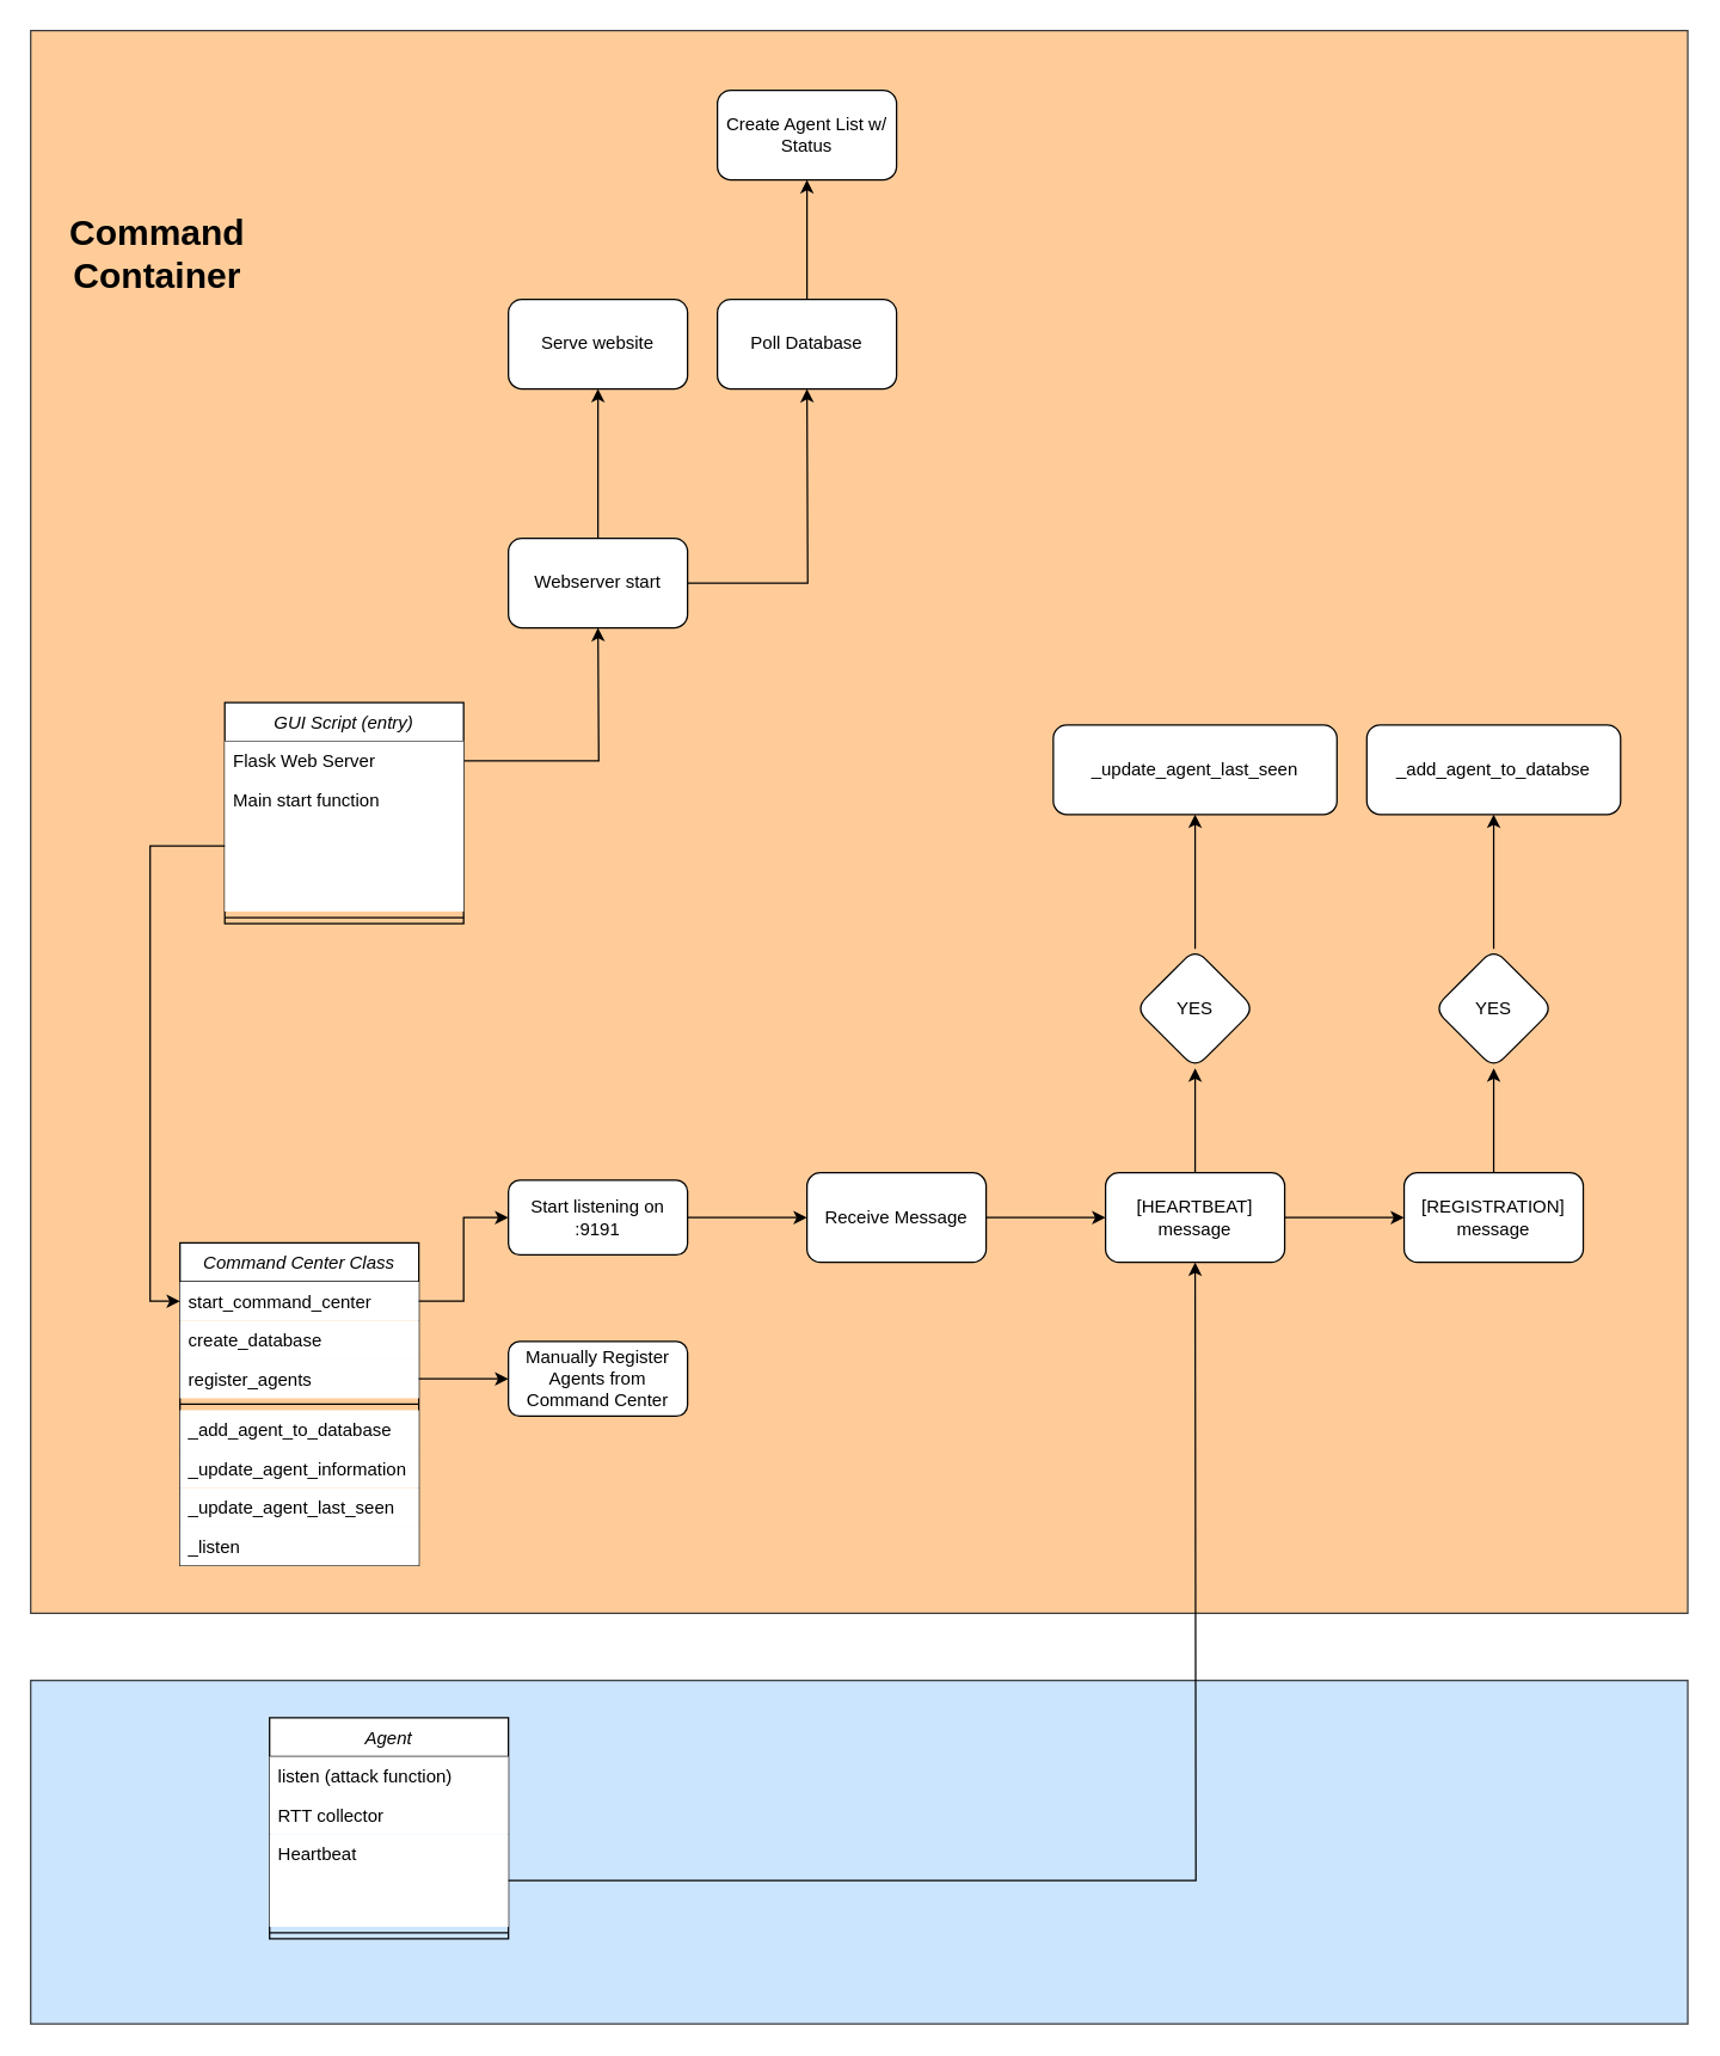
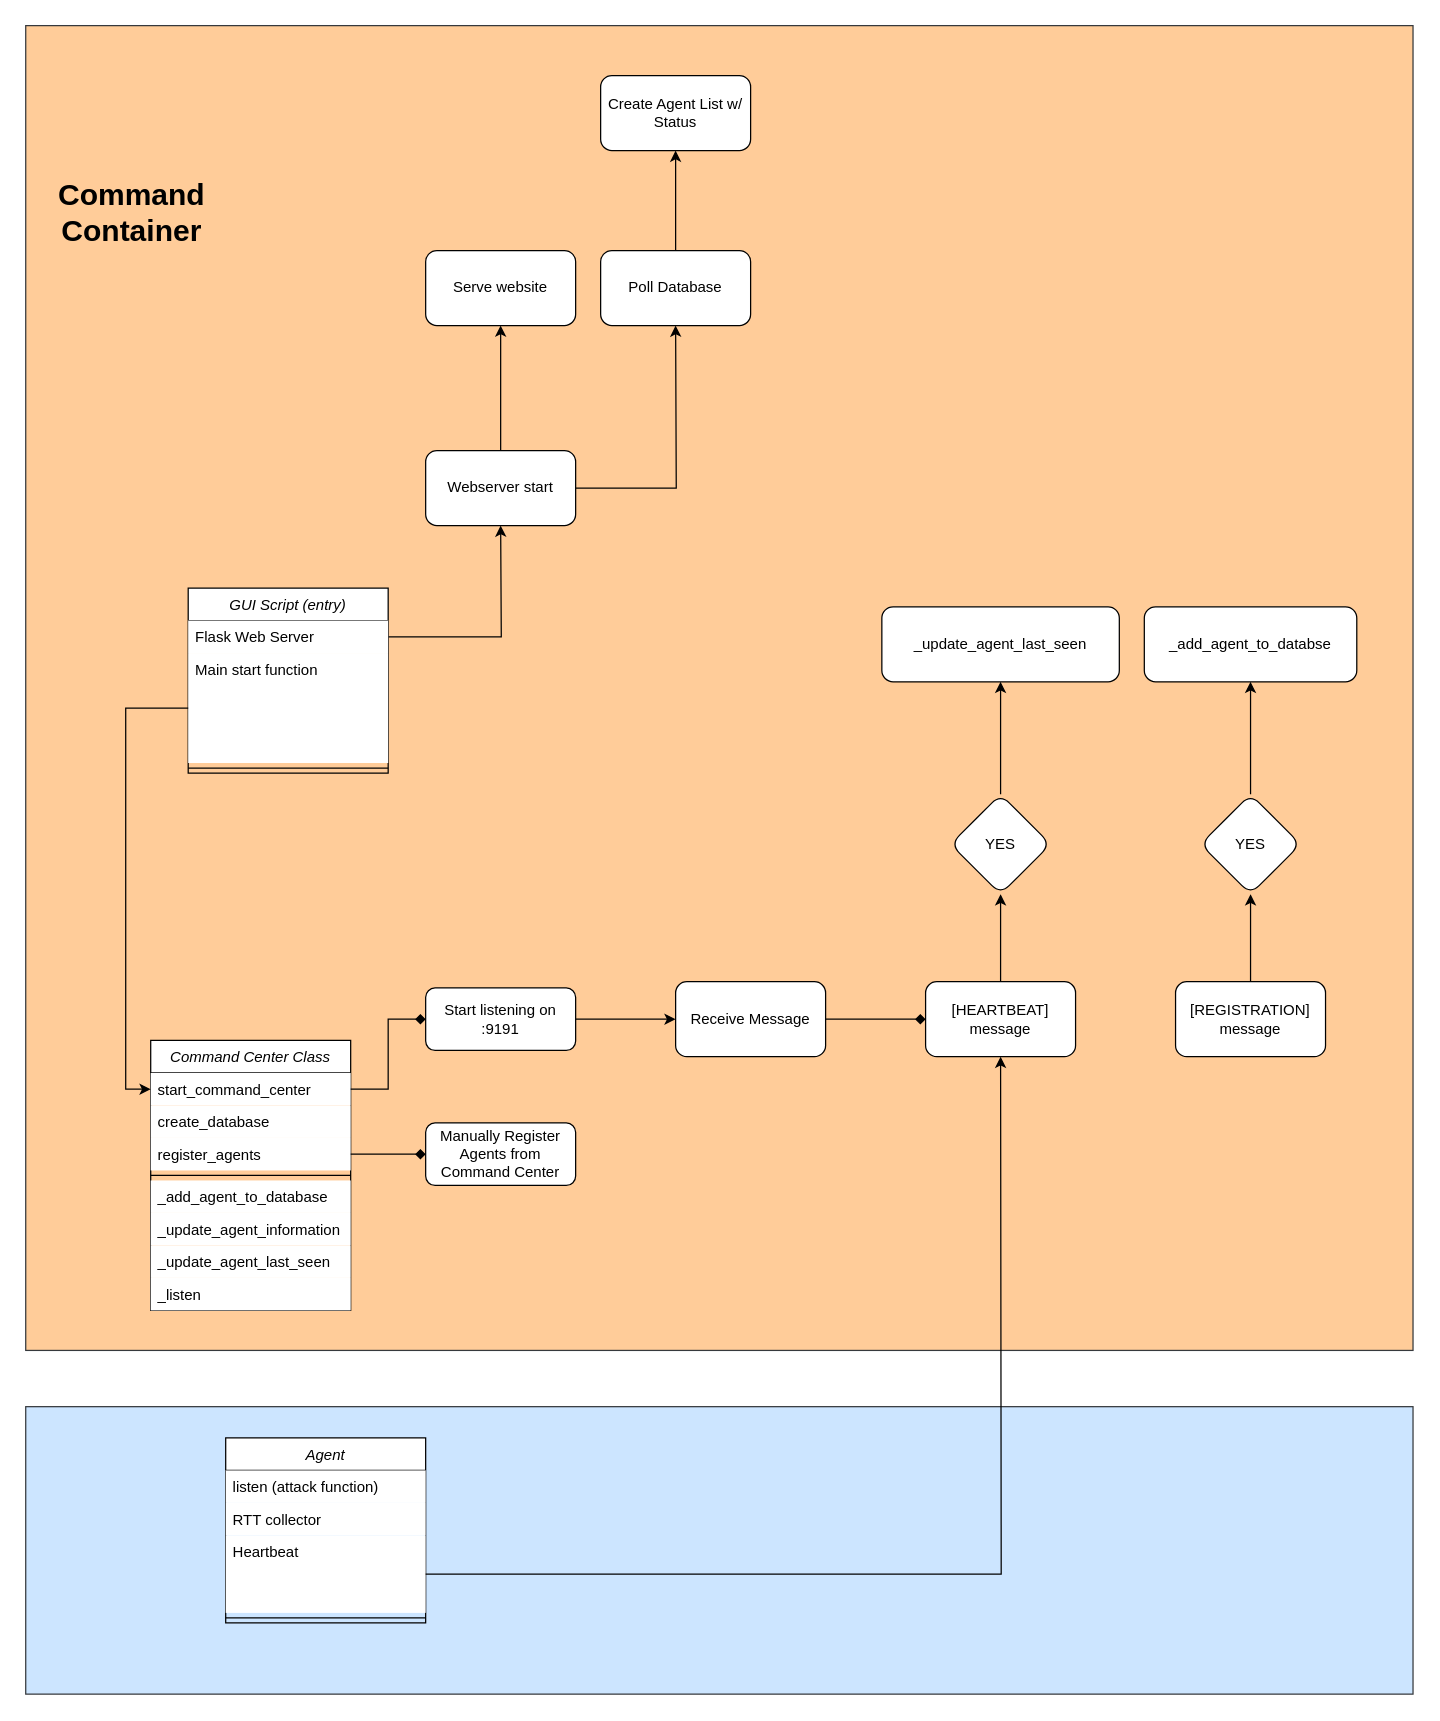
  <mxCell id="0" />
  <mxCell id="1" parent="0" />
  <mxCell id="2" value="" style="rounded=0;whiteSpace=wrap;html=1;fillColor=#cce5ff;strokeColor=#36393d;" vertex="1" parent="1"><mxGeometry x="20" y="1125" width="1110" height="230" as="geometry" /></mxCell>
  <mxCell id="3" value="" style="rounded=0;whiteSpace=wrap;html=1;fillColor=#ffcc99;strokeColor=#36393d;" vertex="1" parent="1"><mxGeometry x="20" y="20" width="1110" height="1060" as="geometry" /></mxCell>
  <mxCell id="4" value="Command Center Class&#10;" style="swimlane;fontStyle=2;align=center;verticalAlign=top;childLayout=stackLayout;horizontal=1;startSize=26;horizontalStack=0;resizeParent=1;resizeLast=0;collapsible=1;marginBottom=0;rounded=0;shadow=0;strokeWidth=1;" parent="1" vertex="1"><mxGeometry x="120" y="832" width="160" height="216" as="geometry"><mxRectangle x="230" y="140" width="160" height="26" as="alternateBounds" /></mxGeometry></mxCell>
  <mxCell id="5" value="start_command_center" style="text;align=left;verticalAlign=top;spacingLeft=4;spacingRight=4;overflow=hidden;rotatable=0;points=[[0,0.5],[1,0.5]];portConstraint=eastwest;rounded=0;shadow=0;html=0;fillColor=default;" parent="4" vertex="1"><mxGeometry y="26" width="160" height="26" as="geometry" /></mxCell>
  <mxCell id="6" value="create_database" style="text;align=left;verticalAlign=top;spacingLeft=4;spacingRight=4;overflow=hidden;rotatable=0;points=[[0,0.5],[1,0.5]];portConstraint=eastwest;fillColor=default;" parent="4" vertex="1"><mxGeometry y="52" width="160" height="26" as="geometry" /></mxCell>
  <mxCell id="7" value="register_agents" style="text;align=left;verticalAlign=top;spacingLeft=4;spacingRight=4;overflow=hidden;rotatable=0;points=[[0,0.5],[1,0.5]];portConstraint=eastwest;rounded=0;shadow=0;html=0;fillColor=default;" parent="4" vertex="1"><mxGeometry y="78" width="160" height="26" as="geometry" /></mxCell>
  <mxCell id="8" value="" style="line;html=1;strokeWidth=1;align=left;verticalAlign=middle;spacingTop=-1;spacingLeft=3;spacingRight=3;rotatable=0;labelPosition=right;points=[];portConstraint=eastwest;" parent="4" vertex="1"><mxGeometry y="104" width="160" height="8" as="geometry" /></mxCell>
  <mxCell id="9" value="_add_agent_to_database" style="text;align=left;verticalAlign=top;spacingLeft=4;spacingRight=4;overflow=hidden;rotatable=0;points=[[0,0.5],[1,0.5]];portConstraint=eastwest;rounded=0;shadow=0;html=0;fillColor=default;" parent="4" vertex="1"><mxGeometry y="112" width="160" height="26" as="geometry" /></mxCell>
  <mxCell id="10" value="_update_agent_information" style="text;align=left;verticalAlign=top;spacingLeft=4;spacingRight=4;overflow=hidden;rotatable=0;points=[[0,0.5],[1,0.5]];portConstraint=eastwest;fillColor=default;" parent="4" vertex="1"><mxGeometry y="138" width="160" height="26" as="geometry" /></mxCell>
  <mxCell id="11" value="_update_agent_last_seen" style="text;align=left;verticalAlign=top;spacingLeft=4;spacingRight=4;overflow=hidden;rotatable=0;points=[[0,0.5],[1,0.5]];portConstraint=eastwest;fillColor=default;" parent="4" vertex="1"><mxGeometry y="164" width="160" height="26" as="geometry" /></mxCell>
  <mxCell id="12" value="_listen" style="text;align=left;verticalAlign=top;spacingLeft=4;spacingRight=4;overflow=hidden;rotatable=0;points=[[0,0.5],[1,0.5]];portConstraint=eastwest;fillColor=default;" parent="4" vertex="1"><mxGeometry y="190" width="160" height="26" as="geometry" /></mxCell>
  <mxCell id="13" value="Agent&#10;" style="swimlane;fontStyle=2;align=center;verticalAlign=top;childLayout=stackLayout;horizontal=1;startSize=26;horizontalStack=0;resizeParent=1;resizeLast=0;collapsible=1;marginBottom=0;rounded=0;shadow=0;strokeWidth=1;" parent="1" vertex="1"><mxGeometry x="180" y="1150" width="160" height="148" as="geometry"><mxRectangle x="230" y="140" width="160" height="26" as="alternateBounds" /></mxGeometry></mxCell>
  <mxCell id="14" value="listen (attack function)" style="text;align=left;verticalAlign=top;spacingLeft=4;spacingRight=4;overflow=hidden;rotatable=0;points=[[0,0.5],[1,0.5]];portConstraint=eastwest;fillColor=default;" parent="13" vertex="1"><mxGeometry y="26" width="160" height="26" as="geometry" /></mxCell>
  <mxCell id="15" value="RTT collector&#10;" style="text;align=left;verticalAlign=top;spacingLeft=4;spacingRight=4;overflow=hidden;rotatable=0;points=[[0,0.5],[1,0.5]];portConstraint=eastwest;rounded=0;shadow=0;html=0;fillColor=default;" parent="13" vertex="1"><mxGeometry y="52" width="160" height="26" as="geometry" /></mxCell>
  <mxCell id="16" value="Heartbeat" style="text;align=left;verticalAlign=top;spacingLeft=4;spacingRight=4;overflow=hidden;rotatable=0;points=[[0,0.5],[1,0.5]];portConstraint=eastwest;rounded=0;shadow=0;html=0;fillColor=default;" vertex="1" parent="13"><mxGeometry y="78" width="160" height="62" as="geometry" /></mxCell>
  <mxCell id="17" value="" style="line;html=1;strokeWidth=1;align=left;verticalAlign=middle;spacingTop=-1;spacingLeft=3;spacingRight=3;rotatable=0;labelPosition=right;points=[];portConstraint=eastwest;" parent="13" vertex="1"><mxGeometry y="140" width="160" height="8" as="geometry" /></mxCell>
  <mxCell id="18" value="GUI Script (entry)" style="swimlane;fontStyle=2;align=center;verticalAlign=top;childLayout=stackLayout;horizontal=1;startSize=26;horizontalStack=0;resizeParent=1;resizeLast=0;collapsible=1;marginBottom=0;rounded=0;shadow=0;strokeWidth=1;" parent="1" vertex="1"><mxGeometry x="150" y="470" width="160" height="148" as="geometry"><mxRectangle x="230" y="140" width="160" height="26" as="alternateBounds" /></mxGeometry></mxCell>
  <mxCell id="19" style="edgeStyle=orthogonalEdgeStyle;rounded=0;orthogonalLoop=1;jettySize=auto;html=1;" edge="1" parent="18" source="20"><mxGeometry relative="1" as="geometry"><mxPoint x="250" y="-50.0" as="targetPoint" /></mxGeometry></mxCell>
  <mxCell id="20" value="Flask Web Server" style="text;align=left;verticalAlign=top;spacingLeft=4;spacingRight=4;overflow=hidden;rotatable=0;points=[[0,0.5],[1,0.5]];portConstraint=eastwest;fillColor=default;" parent="18" vertex="1"><mxGeometry y="26" width="160" height="26" as="geometry" /></mxCell>
  <mxCell id="21" value="Main start function" style="text;align=left;verticalAlign=top;spacingLeft=4;spacingRight=4;overflow=hidden;rotatable=0;points=[[0,0.5],[1,0.5]];portConstraint=eastwest;rounded=0;shadow=0;html=0;glass=0;fillColor=default;" parent="18" vertex="1"><mxGeometry y="52" width="160" height="88" as="geometry" /></mxCell>
  <mxCell id="22" value="" style="line;html=1;strokeWidth=1;align=left;verticalAlign=middle;spacingTop=-1;spacingLeft=3;spacingRight=3;rotatable=0;labelPosition=right;points=[];portConstraint=eastwest;fillColor=default;" parent="18" vertex="1"><mxGeometry y="140" width="160" height="8" as="geometry" /></mxCell>
- <mxCell id="23" style="edgeStyle=orthogonalEdgeStyle;rounded=0;orthogonalLoop=1;jettySize=auto;html=1;entryX=0;entryY=0.5;entryDx=0;entryDy=0;" parent="1" source="5" target="25" edge="1"><mxGeometry relative="1" as="geometry"><mxPoint x="330" y="871" as="targetPoint" /></mxGeometry></mxCell>
+ <mxCell id="23" style="edgeStyle=orthogonalEdgeStyle;rounded=0;orthogonalLoop=1;jettySize=auto;html=1;entryX=0;entryY=0.5;entryDx=0;entryDy=0;endArrow=diamond;" parent="1" source="5" target="25" edge="1"><mxGeometry relative="1" as="geometry"><mxPoint x="330" y="871" as="targetPoint" /></mxGeometry></mxCell>
  <mxCell id="24" value="" style="edgeStyle=orthogonalEdgeStyle;rounded=0;orthogonalLoop=1;jettySize=auto;html=1;" parent="1" source="25" target="27" edge="1"><mxGeometry relative="1" as="geometry" /></mxCell>
  <mxCell id="25" value="Start listening on :9191" style="rounded=1;whiteSpace=wrap;html=1;" parent="1" vertex="1"><mxGeometry x="340" y="790" width="120" height="50" as="geometry" /></mxCell>
- <mxCell id="26" value="" style="edgeStyle=orthogonalEdgeStyle;rounded=0;orthogonalLoop=1;jettySize=auto;html=1;" parent="1" source="27" target="30" edge="1"><mxGeometry relative="1" as="geometry" /></mxCell>
+ <mxCell id="26" value="" style="edgeStyle=orthogonalEdgeStyle;rounded=0;orthogonalLoop=1;jettySize=auto;html=1;endArrow=diamond;" parent="1" source="27" target="30" edge="1"><mxGeometry relative="1" as="geometry" /></mxCell>
  <mxCell id="27" value="Receive Message" style="whiteSpace=wrap;html=1;rounded=1;" parent="1" vertex="1"><mxGeometry x="540" y="785" width="120" height="60" as="geometry" /></mxCell>
- <mxCell id="28" value="" style="edgeStyle=orthogonalEdgeStyle;rounded=0;orthogonalLoop=1;jettySize=auto;html=1;" parent="1" source="30" target="32" edge="1"><mxGeometry relative="1" as="geometry" /></mxCell>
  <mxCell id="29" value="" style="edgeStyle=orthogonalEdgeStyle;rounded=0;orthogonalLoop=1;jettySize=auto;html=1;" parent="1" source="30" target="34" edge="1"><mxGeometry relative="1" as="geometry" /></mxCell>
  <mxCell id="30" value="[HEARTBEAT] message" style="whiteSpace=wrap;html=1;rounded=1;" parent="1" vertex="1"><mxGeometry x="740" y="785" width="120" height="60" as="geometry" /></mxCell>
  <mxCell id="31" value="" style="edgeStyle=orthogonalEdgeStyle;rounded=0;orthogonalLoop=1;jettySize=auto;html=1;" parent="1" source="32" target="37" edge="1"><mxGeometry relative="1" as="geometry" /></mxCell>
  <mxCell id="32" value="[REGISTRATION] message" style="whiteSpace=wrap;html=1;rounded=1;" parent="1" vertex="1"><mxGeometry x="940" y="785" width="120" height="60" as="geometry" /></mxCell>
  <mxCell id="33" value="" style="edgeStyle=orthogonalEdgeStyle;rounded=0;orthogonalLoop=1;jettySize=auto;html=1;" parent="1" source="34" target="35" edge="1"><mxGeometry relative="1" as="geometry" /></mxCell>
  <mxCell id="34" value="YES" style="rhombus;whiteSpace=wrap;html=1;rounded=1;" parent="1" vertex="1"><mxGeometry x="760" y="635" width="80" height="80" as="geometry" /></mxCell>
  <mxCell id="35" value="_update_agent_last_seen" style="whiteSpace=wrap;html=1;rounded=1;" parent="1" vertex="1"><mxGeometry x="705" y="485" width="190" height="60" as="geometry" /></mxCell>
  <mxCell id="36" value="" style="edgeStyle=orthogonalEdgeStyle;rounded=0;orthogonalLoop=1;jettySize=auto;html=1;" parent="1" source="37" target="38" edge="1"><mxGeometry relative="1" as="geometry" /></mxCell>
  <mxCell id="37" value="YES" style="rhombus;whiteSpace=wrap;html=1;rounded=1;" parent="1" vertex="1"><mxGeometry x="960" y="635" width="80" height="80" as="geometry" /></mxCell>
  <mxCell id="38" value="_add_agent_to_databse" style="whiteSpace=wrap;html=1;rounded=1;" parent="1" vertex="1"><mxGeometry x="915" y="485" width="170" height="60" as="geometry" /></mxCell>
  <mxCell id="39" value="Manually Register Agents from Command Center" style="rounded=1;whiteSpace=wrap;html=1;" parent="1" vertex="1"><mxGeometry x="340" y="898" width="120" height="50" as="geometry" /></mxCell>
- <mxCell id="40" style="edgeStyle=orthogonalEdgeStyle;rounded=0;orthogonalLoop=1;jettySize=auto;html=1;" parent="1" source="7" target="39" edge="1"><mxGeometry relative="1" as="geometry" /></mxCell>
+ <mxCell id="40" style="edgeStyle=orthogonalEdgeStyle;rounded=0;orthogonalLoop=1;jettySize=auto;html=1;endArrow=diamond;" parent="1" source="7" target="39" edge="1"><mxGeometry relative="1" as="geometry" /></mxCell>
  <mxCell id="41" style="edgeStyle=orthogonalEdgeStyle;rounded=0;orthogonalLoop=1;jettySize=auto;html=1;entryX=0.5;entryY=1;entryDx=0;entryDy=0;exitX=1;exitY=0.5;exitDx=0;exitDy=0;" edge="1" parent="1" source="16"><mxGeometry relative="1" as="geometry"><mxPoint x="800" y="845" as="targetPoint" /><mxPoint x="480" y="1231" as="sourcePoint" /></mxGeometry></mxCell>
  <mxCell id="42" style="edgeStyle=orthogonalEdgeStyle;rounded=0;orthogonalLoop=1;jettySize=auto;html=1;entryX=0;entryY=0.5;entryDx=0;entryDy=0;" edge="1" parent="1" source="21" target="5"><mxGeometry relative="1" as="geometry" /></mxCell>
  <mxCell id="43" style="edgeStyle=orthogonalEdgeStyle;rounded=0;orthogonalLoop=1;jettySize=auto;html=1;" edge="1" parent="1" source="45"><mxGeometry relative="1" as="geometry"><mxPoint x="400" y="260" as="targetPoint" /></mxGeometry></mxCell>
  <mxCell id="44" style="edgeStyle=orthogonalEdgeStyle;rounded=0;orthogonalLoop=1;jettySize=auto;html=1;" edge="1" parent="1" source="45"><mxGeometry relative="1" as="geometry"><mxPoint x="540" y="260" as="targetPoint" /></mxGeometry></mxCell>
  <mxCell id="45" value="Webserver start" style="whiteSpace=wrap;html=1;rounded=1;" vertex="1" parent="1"><mxGeometry x="340" y="360" width="120" height="60" as="geometry" /></mxCell>
  <mxCell id="46" value="Serve website" style="whiteSpace=wrap;html=1;rounded=1;" vertex="1" parent="1"><mxGeometry x="340" y="200" width="120" height="60" as="geometry" /></mxCell>
  <mxCell id="47" style="edgeStyle=orthogonalEdgeStyle;rounded=0;orthogonalLoop=1;jettySize=auto;html=1;" edge="1" parent="1" source="48"><mxGeometry relative="1" as="geometry"><mxPoint x="540" y="120" as="targetPoint" /></mxGeometry></mxCell>
  <mxCell id="48" value="Poll Database" style="whiteSpace=wrap;html=1;rounded=1;" vertex="1" parent="1"><mxGeometry x="480" y="200" width="120" height="60" as="geometry" /></mxCell>
  <mxCell id="49" value="Create Agent List w/ Status" style="whiteSpace=wrap;html=1;rounded=1;" vertex="1" parent="1"><mxGeometry x="480" y="60" width="120" height="60" as="geometry" /></mxCell>
  <mxCell id="50" value="Command Container" style="text;html=1;strokeColor=none;fillColor=none;align=center;verticalAlign=middle;whiteSpace=wrap;rounded=0;fontSize=24;fontStyle=1" vertex="1" parent="1"><mxGeometry x="30" y="140" width="150" height="60" as="geometry" /></mxCell>
